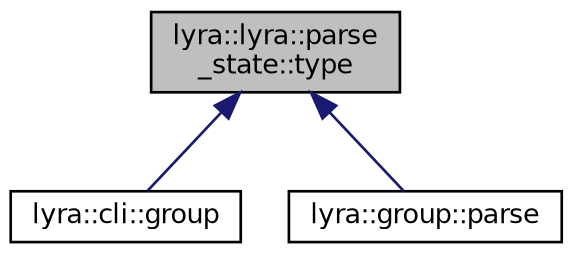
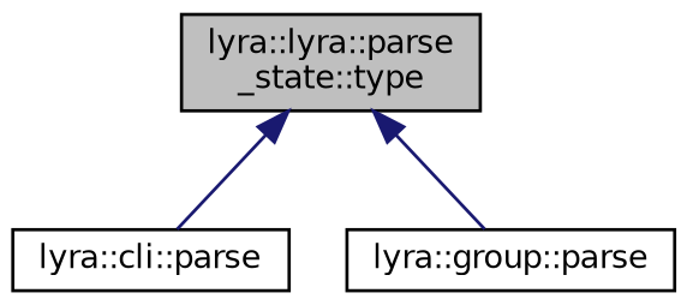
  digraph {
    rankdir=TB
    node [color=black fillcolor=white fontname=Helvetica fontsize=10 shape=record style=filled]
    edge [color=midnightblue dir=back fontname=Helvetica fontsize=10 labelfontname=Helvetica labelfontsize=10 style=solid]
    n1 [fillcolor=grey75 fontcolor=black height=0.2 label="lyra::lyra::parse\l_state::type" width=0.4]
-   n2 [height=0.2 label="lyra::cli::group" width=0.4]
+   n2 [height=0.2 label="lyra::cli::parse" width=0.4]
    n3 [height=0.2 label="lyra::group::parse" width=0.4]
    n1 -> n2
    n1 -> n3
  }
